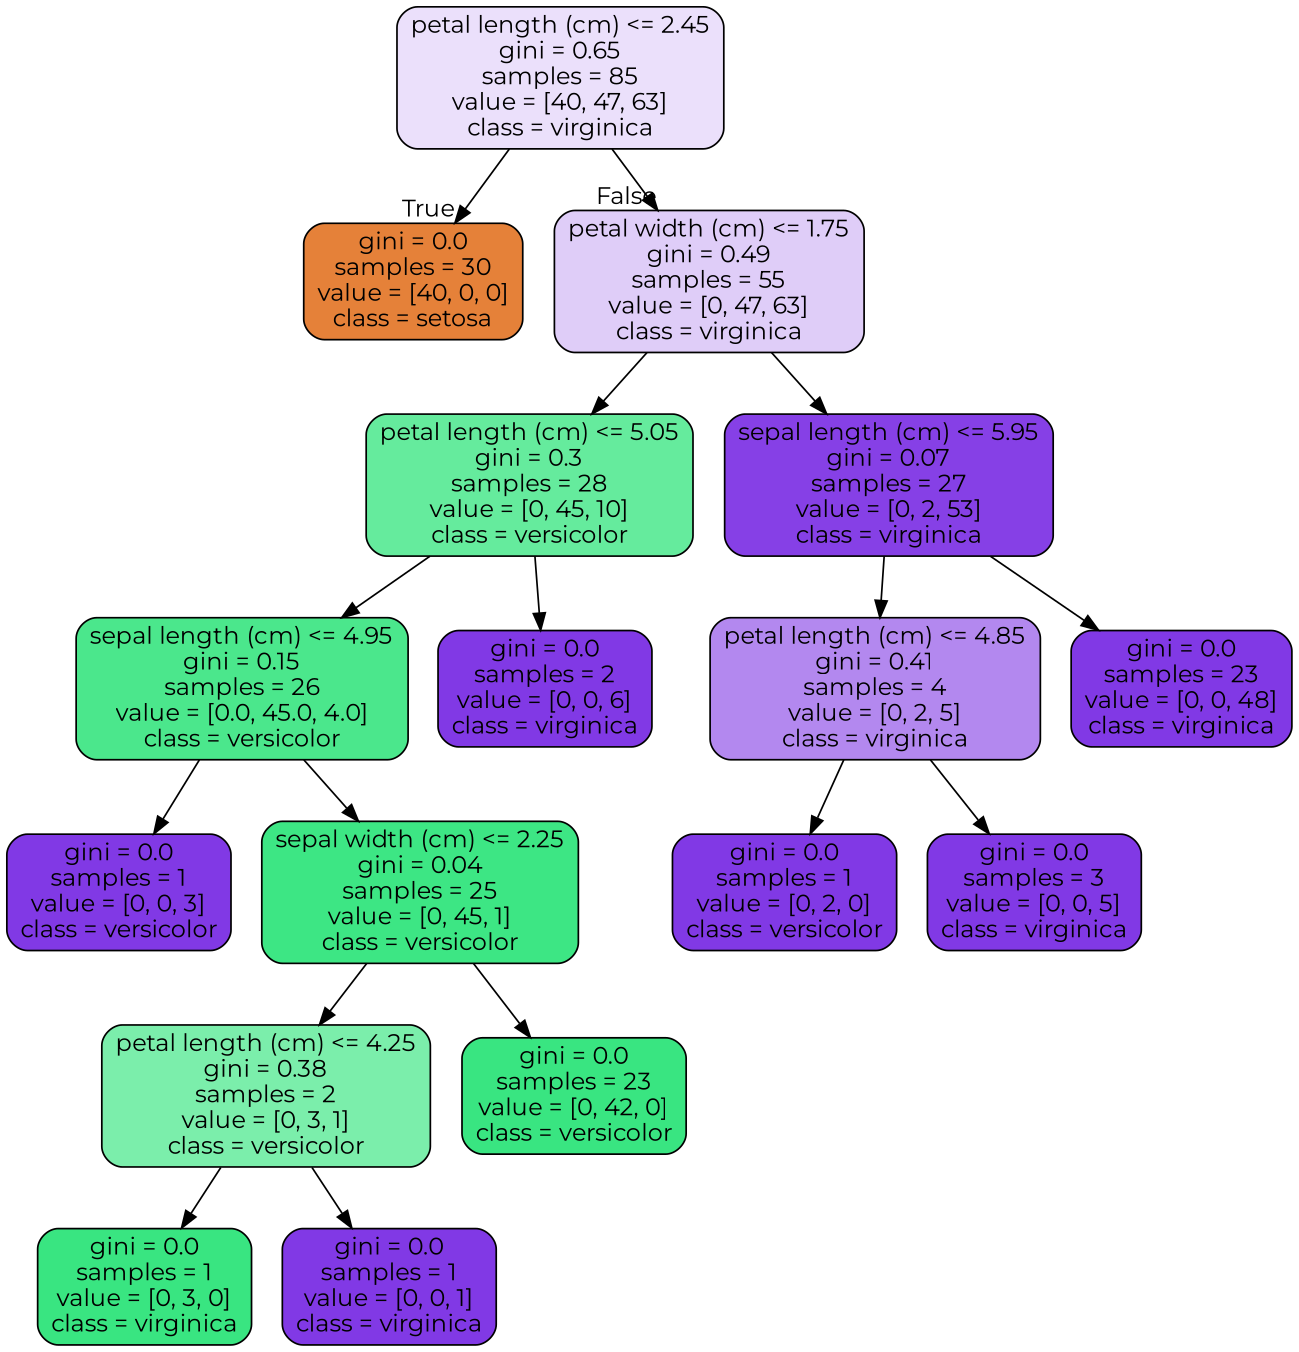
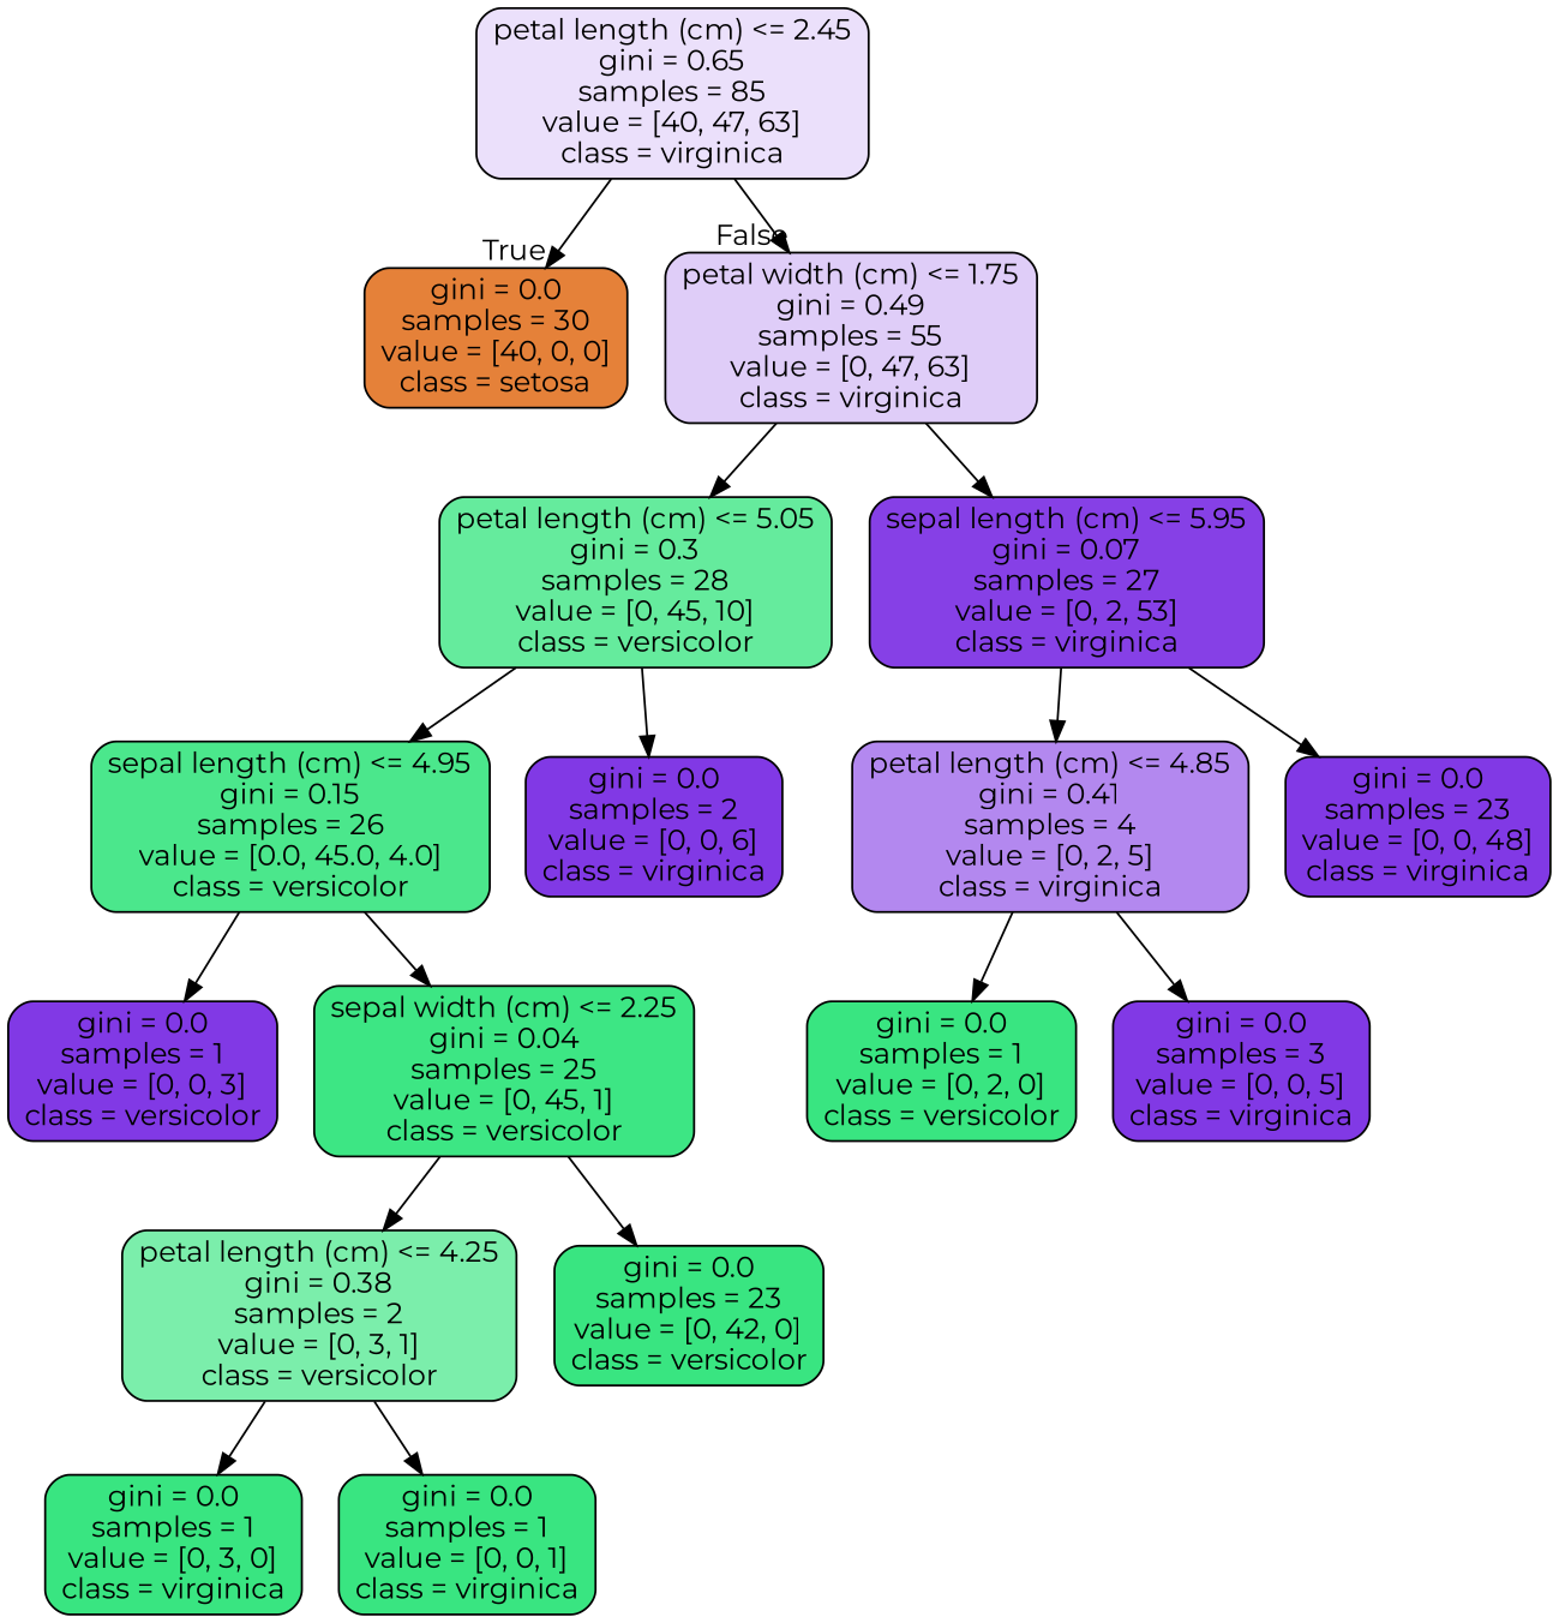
  digraph {
    fontname=Montserrat
    node [color=black fillcolor="#8139e5" fontname=Montserrat shape=box style="filled, rounded"]
    edge [fontname=Montserrat]
    n1 [fillcolor="#ebe0fb" label="petal length (cm) <= 2.45\ngini = 0.65\nsamples = 85\nvalue = [40, 47, 63]\nclass = virginica"]
    n2 [fillcolor="#e58139" label="gini = 0.0\nsamples = 30\nvalue = [40, 0, 0]\nclass = setosa"]
    n3 [fillcolor="#dfcdf8" label="petal width (cm) <= 1.75\ngini = 0.49\nsamples = 55\nvalue = [0, 47, 63]\nclass = virginica"]
    n4 [fillcolor="#65eb9d" label="petal length (cm) <= 5.05\ngini = 0.3\nsamples = 28\nvalue = [0, 45, 10]\nclass = versicolor"]
    n5 [fillcolor="#8640e6" label="sepal length (cm) <= 5.95\ngini = 0.07\nsamples = 27\nvalue = [0, 2, 53]\nclass = virginica"]
    n6 [fillcolor="#4be78c" label="sepal length (cm) <= 4.95\ngini = 0.15\nsamples = 26\nvalue = [0.0, 45.0, 4.0]\nclass = versicolor"]
    n7 [label="gini = 0.0\nsamples = 2\nvalue = [0, 0, 6]\nclass = virginica"]
    n8 [fillcolor="#b388ef" label="petal length (cm) <= 4.85\ngini = 0.41\nsamples = 4\nvalue = [0, 2, 5]\nclass = virginica"]
    n9 [label="gini = 0.0\nsamples = 23\nvalue = [0, 0, 48]\nclass = virginica"]
    n10 [label="gini = 0.0\nsamples = 1\nvalue = [0, 0, 3]\nclass = versicolor"]
    n11 [fillcolor="#3de684" label="sepal width (cm) <= 2.25\ngini = 0.04\nsamples = 25\nvalue = [0, 45, 1]\nclass = versicolor"]
    n12 [fillcolor="#7beeab" label="petal length (cm) <= 4.25\ngini = 0.38\nsamples = 2\nvalue = [0, 3, 1]\nclass = versicolor"]
    n13 [fillcolor="#39e581" label="gini = 0.0\nsamples = 23\nvalue = [0, 42, 0]\nclass = versicolor"]
    n14 [fillcolor="#39e581" label="gini = 0.0\nsamples = 1\nvalue = [0, 3, 0]\nclass = virginica"]
-   n15 [label="gini = 0.0\nsamples = 1\nvalue = [0, 0, 1]\nclass = virginica"]
-   n16 [label="gini = 0.0\nsamples = 1\nvalue = [0, 2, 0]\nclass = versicolor"]
+   n15 [fillcolor="#39e581" label="gini = 0.0\nsamples = 1\nvalue = [0, 0, 1]\nclass = virginica"]
+   n16 [fillcolor="#39e581" label="gini = 0.0\nsamples = 1\nvalue = [0, 2, 0]\nclass = versicolor"]
    n17 [label="gini = 0.0\nsamples = 3\nvalue = [0, 0, 5]\nclass = virginica"]
    n1 -> n2 [headlabel=True labelangle=45 labeldistance=2.5]
    n1 -> n3 [headlabel=False labelangle=-45 labeldistance=2.5]
    n3 -> n4
    n3 -> n5
    n4 -> n6
    n4 -> n7
    n5 -> n8
    n5 -> n9
    n6 -> n10
    n6 -> n11
    n8 -> n16
    n8 -> n17
    n11 -> n12
    n11 -> n13
    n12 -> n14
    n12 -> n15
  }
